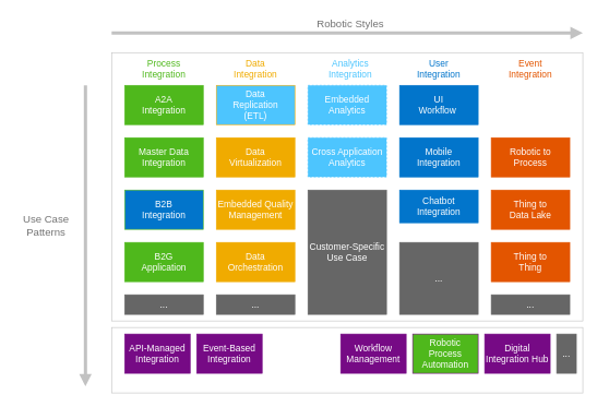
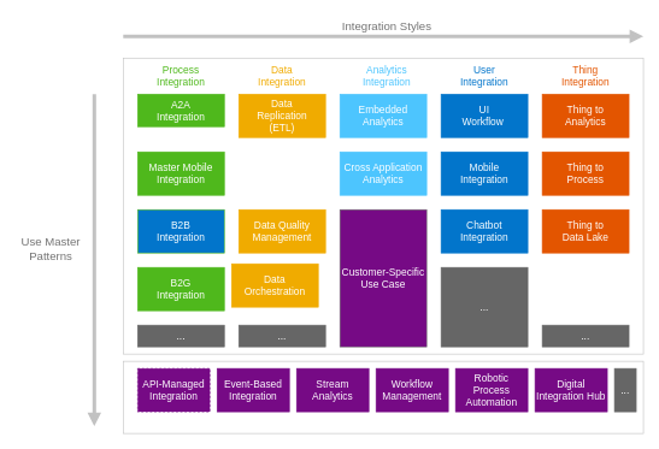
  <mxCell id="0" />
  <mxCell id="1" parent="0" />
  <mxCell id="2" value="" style="endArrow=block;html=1;rounded=0;strokeWidth=5;strokeColor=#C2C2C2;endFill=1;" edge="1" parent="1"><mxGeometry width="50" height="50" relative="1" as="geometry"><mxPoint x="170" y="50" as="sourcePoint" /><mxPoint x="890" y="50" as="targetPoint" /></mxGeometry></mxCell>
  <mxCell id="3" value="" style="endArrow=block;html=1;rounded=0;strokeWidth=5;strokeColor=#C2C2C2;endFill=1;" edge="1" parent="1"><mxGeometry width="50" height="50" relative="1" as="geometry"><mxPoint x="130" y="130" as="sourcePoint" /><mxPoint x="130" y="590" as="targetPoint" /></mxGeometry></mxCell>
- <mxCell id="4" value="Robotic Styles" style="text;html=1;strokeColor=none;fillColor=none;align=center;verticalAlign=middle;whiteSpace=wrap;rounded=0;fontColor=#737373;fontSize=16;" vertex="1" parent="1"><mxGeometry x="420" y="20" width="230" height="30" as="geometry" /></mxCell>
- <mxCell id="5" value="Use Case&lt;br&gt;Patterns" style="text;html=1;strokeColor=none;fillColor=none;align=center;verticalAlign=middle;whiteSpace=wrap;rounded=0;fontColor=#737373;fontSize=16;" vertex="1" parent="1"><mxGeometry x="20" y="300" width="100" height="90" as="geometry" /></mxCell>
+ <mxCell id="4" value="Integration Styles" style="text;html=1;strokeColor=none;fillColor=none;align=center;verticalAlign=middle;whiteSpace=wrap;rounded=0;fontColor=#737373;fontSize=16;" vertex="1" parent="1"><mxGeometry x="420" y="20" width="230" height="30" as="geometry" /></mxCell>
+ <mxCell id="5" value="Use Master&lt;br&gt;Patterns" style="text;html=1;strokeColor=none;fillColor=none;align=center;verticalAlign=middle;whiteSpace=wrap;rounded=0;fontColor=#737373;fontSize=16;" vertex="1" parent="1"><mxGeometry x="20" y="300" width="100" height="90" as="geometry" /></mxCell>
  <mxCell id="6" value="" style="rounded=0;whiteSpace=wrap;html=1;strokeColor=#C2C2C2;fontSize=14;" vertex="1" parent="1"><mxGeometry x="170" y="80" width="720" height="410" as="geometry" /></mxCell>
- <mxCell id="7" value="&lt;font style=&quot;font-size: 14px;&quot;&gt;A2A &lt;br style=&quot;font-size: 14px;&quot;&gt;Integration&lt;/font&gt;" style="rounded=0;whiteSpace=wrap;html=1;fontColor=#FFFFFF;fillColor=#4FB81C;strokeColor=#4FB81C;fontSize=14;" vertex="1" parent="1"><mxGeometry x="190" y="130" width="120" height="60" as="geometry" /></mxCell>
+ <mxCell id="7" value="&lt;font style=&quot;font-size: 14px;&quot;&gt;A2A &lt;br style=&quot;font-size: 14px;&quot;&gt;Integration&lt;/font&gt;" style="rounded=0;whiteSpace=wrap;html=1;fontColor=#FFFFFF;fillColor=#4FB81C;strokeColor=#4FB81C;fontSize=14;" vertex="1" parent="1"><mxGeometry x="190" y="130" width="120" height="45" as="geometry" /></mxCell>
  <mxCell id="8" value="Process Integration" style="text;html=1;strokeColor=none;fillColor=none;align=center;verticalAlign=middle;whiteSpace=wrap;rounded=0;fontColor=#4FB81C;fontSize=14;" vertex="1" parent="1"><mxGeometry x="190" y="90" width="120" height="30" as="geometry" /></mxCell>
- <mxCell id="9" value="&lt;font style=&quot;font-size: 14px;&quot;&gt;Master Data Integration&lt;/font&gt;" style="rounded=0;whiteSpace=wrap;html=1;fontColor=#FFFFFF;fillColor=#4FB81C;strokeColor=#4FB81C;fontSize=14;" vertex="1" parent="1"><mxGeometry x="190" y="210" width="120" height="60" as="geometry" /></mxCell>
+ <mxCell id="9" value="&lt;font style=&quot;font-size: 14px;&quot;&gt;Master Mobile Integration&lt;/font&gt;" style="rounded=0;whiteSpace=wrap;html=1;fontColor=#FFFFFF;fillColor=#4FB81C;strokeColor=#4FB81C;fontSize=14;" vertex="1" parent="1"><mxGeometry x="190" y="210" width="120" height="60" as="geometry" /></mxCell>
  <mxCell id="10" value="&lt;font style=&quot;font-size: 14px;&quot;&gt;B2B &lt;br style=&quot;font-size: 14px;&quot;&gt;Integration&lt;/font&gt;" style="rounded=0;whiteSpace=wrap;html=1;fontColor=#FFFFFF;fillColor=#0275cb;strokeColor=#4FB81C;fontSize=14;" vertex="1" parent="1"><mxGeometry x="190" y="290" width="120" height="60" as="geometry" /></mxCell>
- <mxCell id="11" value="&lt;font style=&quot;font-size: 14px;&quot;&gt;B2G&lt;br style=&quot;font-size: 14px;&quot;&gt;Application&lt;/font&gt;" style="rounded=0;whiteSpace=wrap;html=1;fontColor=#FFFFFF;fillColor=#4FB81C;strokeColor=#4FB81C;fontSize=14;" vertex="1" parent="1"><mxGeometry x="190" y="370" width="120" height="60" as="geometry" /></mxCell>
+ <mxCell id="11" value="&lt;font style=&quot;font-size: 14px;&quot;&gt;B2G&lt;br style=&quot;font-size: 14px;&quot;&gt;Integration&lt;/font&gt;" style="rounded=0;whiteSpace=wrap;html=1;fontColor=#FFFFFF;fillColor=#4FB81C;strokeColor=#4FB81C;fontSize=14;" vertex="1" parent="1"><mxGeometry x="190" y="370" width="120" height="60" as="geometry" /></mxCell>
  <mxCell id="12" value="&lt;span style=&quot;font-size: 14px;&quot;&gt;...&lt;/span&gt;" style="rounded=0;whiteSpace=wrap;html=1;fontColor=#FFFFFF;fillColor=#666666;strokeColor=#666666;" vertex="1" parent="1"><mxGeometry x="190" y="450" width="120" height="30" as="geometry" /></mxCell>
  <mxCell id="13" value="" style="rounded=0;whiteSpace=wrap;html=1;strokeColor=#C2C2C2;" vertex="1" parent="1"><mxGeometry x="170" y="500" width="720" height="100" as="geometry" /></mxCell>
- <mxCell id="14" value="&lt;span style=&quot;font-size: 14px;&quot;&gt;Data &lt;br style=&quot;font-size: 14px;&quot;&gt;Replication &lt;br style=&quot;font-size: 14px;&quot;&gt;(ETL)&lt;/span&gt;" style="rounded=0;whiteSpace=wrap;html=1;fontColor=#FFFFFF;fillColor=#4dc5fe;strokeColor=#F0AB00;fontSize=14;" vertex="1" parent="1"><mxGeometry x="330" y="130" width="120" height="60" as="geometry" /></mxCell>
+ <mxCell id="14" value="&lt;span style=&quot;font-size: 14px;&quot;&gt;Data &lt;br style=&quot;font-size: 14px;&quot;&gt;Replication &lt;br style=&quot;font-size: 14px;&quot;&gt;(ETL)&lt;/span&gt;" style="rounded=0;whiteSpace=wrap;html=1;fontColor=#FFFFFF;fillColor=#F0AB00;strokeColor=#F0AB00;fontSize=14;" vertex="1" parent="1"><mxGeometry x="330" y="130" width="120" height="60" as="geometry" /></mxCell>
  <mxCell id="15" value="Data &lt;br&gt;Integration" style="text;html=1;strokeColor=none;fillColor=none;align=center;verticalAlign=middle;whiteSpace=wrap;rounded=0;fontColor=#F0AB00;fontSize=14;" vertex="1" parent="1"><mxGeometry x="330" y="90" width="120" height="30" as="geometry" /></mxCell>
- <mxCell id="16" value="&lt;font style=&quot;font-size: 14px;&quot;&gt;Data &lt;br style=&quot;font-size: 14px;&quot;&gt;Virtualization&lt;/font&gt;" style="rounded=0;whiteSpace=wrap;html=1;fontColor=#FFFFFF;fillColor=#F0AB00;strokeColor=#F0AB00;fontSize=14;" vertex="1" parent="1"><mxGeometry x="330" y="210" width="120" height="60" as="geometry" /></mxCell>
- <mxCell id="17" value="&lt;span style=&quot;font-size: 14px;&quot;&gt;Embedded Quality Management&lt;/span&gt;" style="rounded=0;whiteSpace=wrap;html=1;fontColor=#FFFFFF;fillColor=#F0AB00;strokeColor=#F0AB00;fontSize=14;" vertex="1" parent="1"><mxGeometry x="330" y="290" width="120" height="60" as="geometry" /></mxCell>
- <mxCell id="18" value="&lt;span style=&quot;font-size: 14px;&quot;&gt;Data &lt;br style=&quot;font-size: 14px;&quot;&gt;Orchestration&lt;/span&gt;" style="rounded=0;whiteSpace=wrap;html=1;fontColor=#FFFFFF;fillColor=#F0AB00;strokeColor=#F0AB00;fontSize=14;" vertex="1" parent="1"><mxGeometry x="330" y="370" width="120" height="60" as="geometry" /></mxCell>
+ <mxCell id="17" value="&lt;span style=&quot;font-size: 14px;&quot;&gt;Data Quality Management&lt;/span&gt;" style="rounded=0;whiteSpace=wrap;html=1;fontColor=#FFFFFF;fillColor=#F0AB00;strokeColor=#F0AB00;fontSize=14;" vertex="1" parent="1"><mxGeometry x="330" y="290" width="120" height="60" as="geometry" /></mxCell>
+ <mxCell id="18" value="&lt;span style=&quot;font-size: 14px;&quot;&gt;Data &lt;br style=&quot;font-size: 14px;&quot;&gt;Orchestration&lt;/span&gt;" style="rounded=0;whiteSpace=wrap;html=1;fontColor=#FFFFFF;fillColor=#F0AB00;strokeColor=#F0AB00;fontSize=14;" vertex="1" parent="1"><mxGeometry x="320" y="365" width="120" height="60" as="geometry" /></mxCell>
  <mxCell id="19" value="&lt;span style=&quot;font-size: 14px;&quot;&gt;...&lt;/span&gt;" style="rounded=0;whiteSpace=wrap;html=1;fontColor=#FFFFFF;fillColor=#666666;strokeColor=#666666;" vertex="1" parent="1"><mxGeometry x="330" y="450" width="120" height="30" as="geometry" /></mxCell>
- <mxCell id="21" value="Event&lt;br&gt;Integration" style="text;html=1;strokeColor=none;fillColor=none;align=center;verticalAlign=middle;whiteSpace=wrap;rounded=0;fontColor=#E35500;fontSize=14;" vertex="1" parent="1"><mxGeometry x="750" y="90" width="120" height="30" as="geometry" /></mxCell>
- <mxCell id="22" value="Robotic to&lt;br style=&quot;border-color: var(--border-color); font-size: 14px;&quot;&gt;&lt;span style=&quot;font-size: 14px;&quot;&gt;Process&lt;/span&gt;" style="rounded=0;whiteSpace=wrap;html=1;fontColor=#FFFFFF;fillColor=#E35500;strokeColor=#E35500;fontSize=14;" vertex="1" parent="1"><mxGeometry x="750" y="210" width="120" height="60" as="geometry" /></mxCell>
+ <mxCell id="20" value="&lt;span style=&quot;font-size: 14px;&quot;&gt;Thing to &lt;br style=&quot;font-size: 14px;&quot;&gt;Analytics&lt;/span&gt;" style="rounded=0;whiteSpace=wrap;html=1;fontColor=#FFFFFF;fillColor=#E35500;strokeColor=#E35500;fontSize=14;" vertex="1" parent="1"><mxGeometry x="750" y="130" width="120" height="60" as="geometry" /></mxCell>
+ <mxCell id="21" value="Thing&lt;br&gt;Integration" style="text;html=1;strokeColor=none;fillColor=none;align=center;verticalAlign=middle;whiteSpace=wrap;rounded=0;fontColor=#E35500;fontSize=14;" vertex="1" parent="1"><mxGeometry x="750" y="90" width="120" height="30" as="geometry" /></mxCell>
+ <mxCell id="22" value="Thing to&lt;br style=&quot;border-color: var(--border-color); font-size: 14px;&quot;&gt;&lt;span style=&quot;font-size: 14px;&quot;&gt;Process&lt;/span&gt;" style="rounded=0;whiteSpace=wrap;html=1;fontColor=#FFFFFF;fillColor=#E35500;strokeColor=#E35500;fontSize=14;" vertex="1" parent="1"><mxGeometry x="750" y="210" width="120" height="60" as="geometry" /></mxCell>
  <mxCell id="23" value="&lt;span style=&quot;font-size: 14px;&quot;&gt;Thing to &lt;br style=&quot;font-size: 14px;&quot;&gt;Data Lake&lt;/span&gt;" style="rounded=0;whiteSpace=wrap;html=1;fontColor=#FFFFFF;fillColor=#E35500;strokeColor=#E35500;fontSize=14;" vertex="1" parent="1"><mxGeometry x="750" y="290" width="120" height="60" as="geometry" /></mxCell>
- <mxCell id="24" value="&lt;span style=&quot;font-size: 14px;&quot;&gt;Thing to &lt;br style=&quot;font-size: 14px;&quot;&gt;Thing&lt;/span&gt;" style="rounded=0;whiteSpace=wrap;html=1;fontColor=#FFFFFF;fillColor=#E35500;strokeColor=#E35500;fontSize=14;" vertex="1" parent="1"><mxGeometry x="750" y="370" width="120" height="60" as="geometry" /></mxCell>
  <mxCell id="25" value="&lt;span style=&quot;font-size: 14px;&quot;&gt;...&lt;/span&gt;" style="rounded=0;whiteSpace=wrap;html=1;fontColor=#FFFFFF;fillColor=#666666;strokeColor=#666666;" vertex="1" parent="1"><mxGeometry x="750" y="450" width="120" height="30" as="geometry" /></mxCell>
- <mxCell id="26" value="&lt;div&gt;Embedded Analytics&lt;/div&gt;" style="rounded=0;whiteSpace=wrap;html=1;fontColor=#FFFFFF;fillColor=#4DC5FE;strokeColor=#4DC5FE;fontSize=14;dashed=1;" vertex="1" parent="1"><mxGeometry x="470" y="130" width="120" height="60" as="geometry" /></mxCell>
+ <mxCell id="26" value="&lt;div&gt;Embedded Analytics&lt;/div&gt;" style="rounded=0;whiteSpace=wrap;html=1;fontColor=#FFFFFF;fillColor=#4DC5FE;strokeColor=#4DC5FE;fontSize=14;" vertex="1" parent="1"><mxGeometry x="470" y="130" width="120" height="60" as="geometry" /></mxCell>
  <mxCell id="27" value="Analytics&lt;br&gt;Integration" style="text;html=1;strokeColor=none;fillColor=none;align=center;verticalAlign=middle;whiteSpace=wrap;rounded=0;fontColor=#4DC5FE;fontSize=14;" vertex="1" parent="1"><mxGeometry x="475" y="90" width="120" height="30" as="geometry" /></mxCell>
- <mxCell id="28" value="&lt;div&gt;Cross Application Analytics&lt;/div&gt;" style="rounded=0;whiteSpace=wrap;html=1;fontColor=#FFFFFF;fillColor=#4DC5FE;strokeColor=#4DC5FE;fontSize=14;dashed=1;" vertex="1" parent="1"><mxGeometry x="470" y="210" width="120" height="60" as="geometry" /></mxCell>
+ <mxCell id="28" value="&lt;div&gt;Cross Application Analytics&lt;/div&gt;" style="rounded=0;whiteSpace=wrap;html=1;fontColor=#FFFFFF;fillColor=#4DC5FE;strokeColor=#4DC5FE;fontSize=14;" vertex="1" parent="1"><mxGeometry x="470" y="210" width="120" height="60" as="geometry" /></mxCell>
  <mxCell id="29" value="&lt;div&gt;UI&lt;br&gt;Workflow&amp;nbsp;&lt;/div&gt;" style="rounded=0;whiteSpace=wrap;html=1;fontColor=#FFFFFF;fillColor=#0275CB;strokeColor=#0275CB;fontSize=14;" vertex="1" parent="1"><mxGeometry x="610" y="130" width="120" height="60" as="geometry" /></mxCell>
  <mxCell id="30" value="User&lt;br&gt;Integration" style="text;html=1;strokeColor=none;fillColor=none;align=center;verticalAlign=middle;whiteSpace=wrap;rounded=0;fontColor=#0275CB;fontSize=14;" vertex="1" parent="1"><mxGeometry x="610" y="90" width="120" height="30" as="geometry" /></mxCell>
  <mxCell id="31" value="&lt;div&gt;Mobile&lt;br&gt;Integration&lt;/div&gt;" style="rounded=0;whiteSpace=wrap;html=1;fontColor=#FFFFFF;fillColor=#0275CB;strokeColor=#0275CB;fontSize=14;" vertex="1" parent="1"><mxGeometry x="610" y="210" width="120" height="60" as="geometry" /></mxCell>
- <mxCell id="32" value="&lt;div&gt;Chatbot&lt;br&gt;Integration&lt;/div&gt;" style="rounded=0;whiteSpace=wrap;html=1;fontColor=#FFFFFF;fillColor=#0275CB;strokeColor=#0275CB;fontSize=14;" vertex="1" parent="1"><mxGeometry x="610" y="290" width="120" height="50" as="geometry" /></mxCell>
+ <mxCell id="32" value="&lt;div&gt;Chatbot&lt;br&gt;Integration&lt;/div&gt;" style="rounded=0;whiteSpace=wrap;html=1;fontColor=#FFFFFF;fillColor=#0275CB;strokeColor=#0275CB;fontSize=14;" vertex="1" parent="1"><mxGeometry x="610" y="290" width="120" height="60" as="geometry" /></mxCell>
  <mxCell id="33" value="&lt;span style=&quot;font-size: 14px;&quot;&gt;...&lt;/span&gt;" style="rounded=0;whiteSpace=wrap;html=1;fontColor=#FFFFFF;fillColor=#666666;strokeColor=#666666;" vertex="1" parent="1"><mxGeometry x="610" y="370" width="120" height="110" as="geometry" /></mxCell>
- <mxCell id="34" value="&lt;div style=&quot;font-size: 14px;&quot;&gt;Customer-Specific Use Case&lt;/div&gt;" style="rounded=0;whiteSpace=wrap;html=1;fontColor=#FFFFFF;fillColor=#666666;strokeColor=#666666;fontSize=14;" vertex="1" parent="1"><mxGeometry x="470" y="290" width="120" height="190" as="geometry" /></mxCell>
- <mxCell id="35" value="&lt;div&gt;API-Managed Integration&lt;/div&gt;" style="rounded=0;whiteSpace=wrap;html=1;fontColor=#FFFFFF;fillColor=#760A85;strokeColor=#760A85;fontSize=14;" vertex="1" parent="1"><mxGeometry x="190" y="510" width="100" height="60" as="geometry" /></mxCell>
+ <mxCell id="34" value="&lt;div style=&quot;font-size: 14px;&quot;&gt;Customer-Specific Use Case&lt;/div&gt;" style="rounded=0;whiteSpace=wrap;html=1;fontColor=#FFFFFF;fillColor=#760a85;strokeColor=#666666;fontSize=14;" vertex="1" parent="1"><mxGeometry x="470" y="290" width="120" height="190" as="geometry" /></mxCell>
+ <mxCell id="35" value="&lt;div&gt;API-Managed Integration&lt;/div&gt;" style="rounded=0;whiteSpace=wrap;html=1;fontColor=#FFFFFF;fillColor=#760A85;strokeColor=#760A85;fontSize=14;dashed=1;" vertex="1" parent="1"><mxGeometry x="190" y="510" width="100" height="60" as="geometry" /></mxCell>
  <mxCell id="36" value="&lt;div&gt;Event-Based Integration&lt;/div&gt;" style="rounded=0;whiteSpace=wrap;html=1;fontColor=#FFFFFF;fillColor=#760A85;strokeColor=#760A85;fontSize=14;" vertex="1" parent="1"><mxGeometry x="300" y="510" width="100" height="60" as="geometry" /></mxCell>
+ <mxCell id="37" value="&lt;div&gt;Stream Analytics&lt;/div&gt;" style="rounded=0;whiteSpace=wrap;html=1;fontColor=#FFFFFF;fillColor=#760A85;strokeColor=#760A85;fontSize=14;" vertex="1" parent="1"><mxGeometry x="410" y="510" width="100" height="60" as="geometry" /></mxCell>
  <mxCell id="38" value="&lt;div&gt;Workflow Management&lt;/div&gt;" style="rounded=0;whiteSpace=wrap;html=1;fontColor=#FFFFFF;fillColor=#760A85;strokeColor=#760A85;fontSize=14;" vertex="1" parent="1"><mxGeometry x="520" y="510" width="100" height="60" as="geometry" /></mxCell>
- <mxCell id="39" value="&lt;div&gt;Robotic Process Automation&lt;/div&gt;" style="rounded=0;whiteSpace=wrap;html=1;fontColor=#FFFFFF;fillColor=#4fb81c;strokeColor=#760A85;fontSize=14;" vertex="1" parent="1"><mxGeometry x="630" y="510" width="100" height="60" as="geometry" /></mxCell>
+ <mxCell id="39" value="&lt;div&gt;Robotic Process Automation&lt;/div&gt;" style="rounded=0;whiteSpace=wrap;html=1;fontColor=#FFFFFF;fillColor=#760A85;strokeColor=#760A85;fontSize=14;" vertex="1" parent="1"><mxGeometry x="630" y="510" width="100" height="60" as="geometry" /></mxCell>
  <mxCell id="40" value="&lt;div&gt;Digital Integration Hub&lt;/div&gt;" style="rounded=0;whiteSpace=wrap;html=1;fontColor=#FFFFFF;fillColor=#760A85;strokeColor=#760A85;fontSize=14;" vertex="1" parent="1"><mxGeometry x="740" y="510" width="100" height="60" as="geometry" /></mxCell>
  <mxCell id="41" value="&lt;span style=&quot;font-size: 14px;&quot;&gt;...&lt;/span&gt;" style="rounded=0;whiteSpace=wrap;html=1;fontColor=#FFFFFF;fillColor=#666666;strokeColor=#666666;" vertex="1" parent="1"><mxGeometry x="850" y="510" width="30" height="60" as="geometry" /></mxCell>
